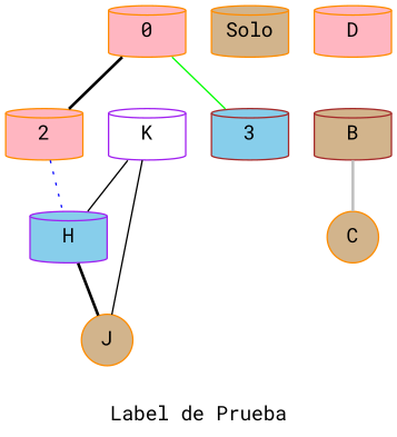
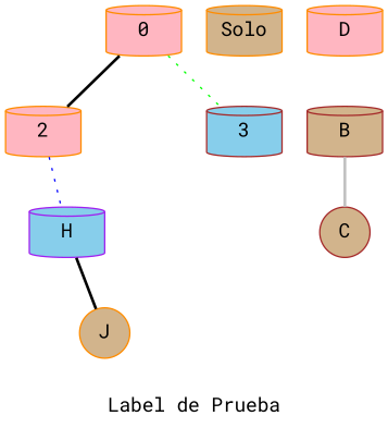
  strict graph {
    fontname="Roboto Mono"
    label="Label de Prueba"
    penwidth=3.0
    node [color=darkorange fillcolor=tan fontname="Roboto Mono" shape=cylinder style=filled]
    edge [fontname="Roboto Mono" style=bold]
    2 [fillcolor=lightpink]
    B [color=brown]
-   K [color=purple fillcolor=white]
    H [color=purple fillcolor=skyblue]
-   C [shape=circle]
+   C [color=brown shape=circle]
    3 [color=brown fillcolor=skyblue]
    J [shape=circle]
    Solo
    n9 [fillcolor=lightpink label=0]
    D [fillcolor=lightpink]
    subgraph sub_1 {
      color=red
      rank=same
      2
      B
-     K
    }
    2 -- H [color=blue style=dotted]
    B -- C [color=grey]
-   K -- H [style=solid]
    H -- J
-   J -- K [style=solid]
    n9 -- 2
-   n9 -- 3 [color=green style=solid]
+   n9 -- 3 [color=green style=dotted]
  }
